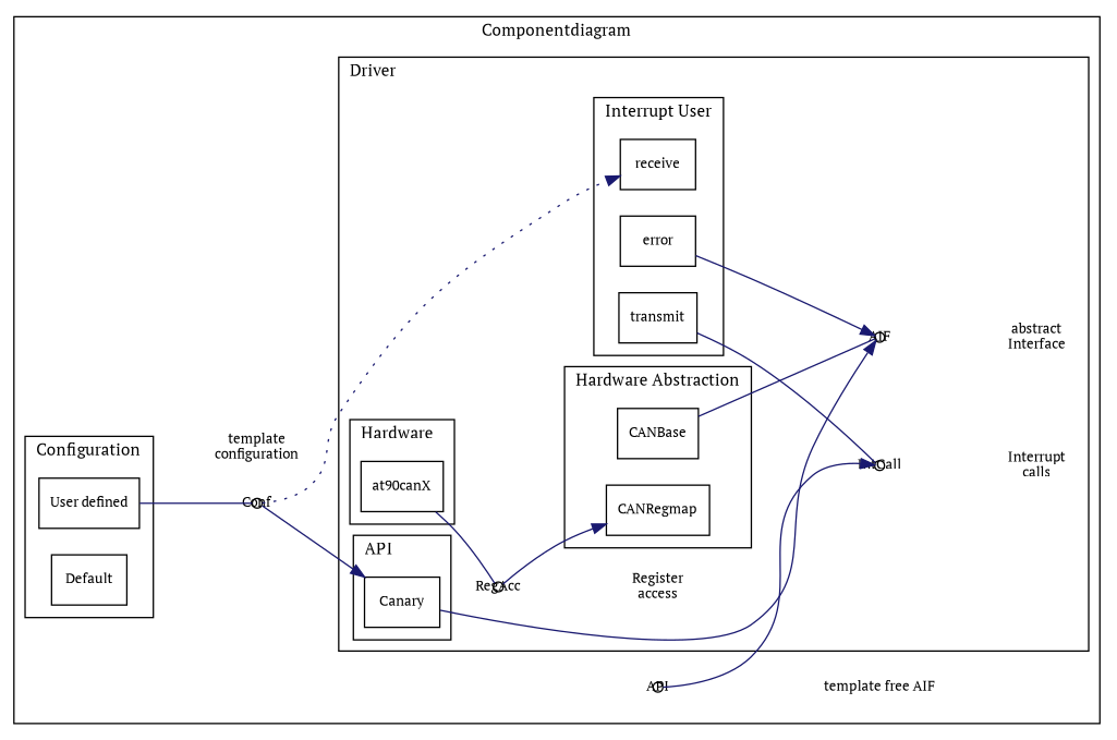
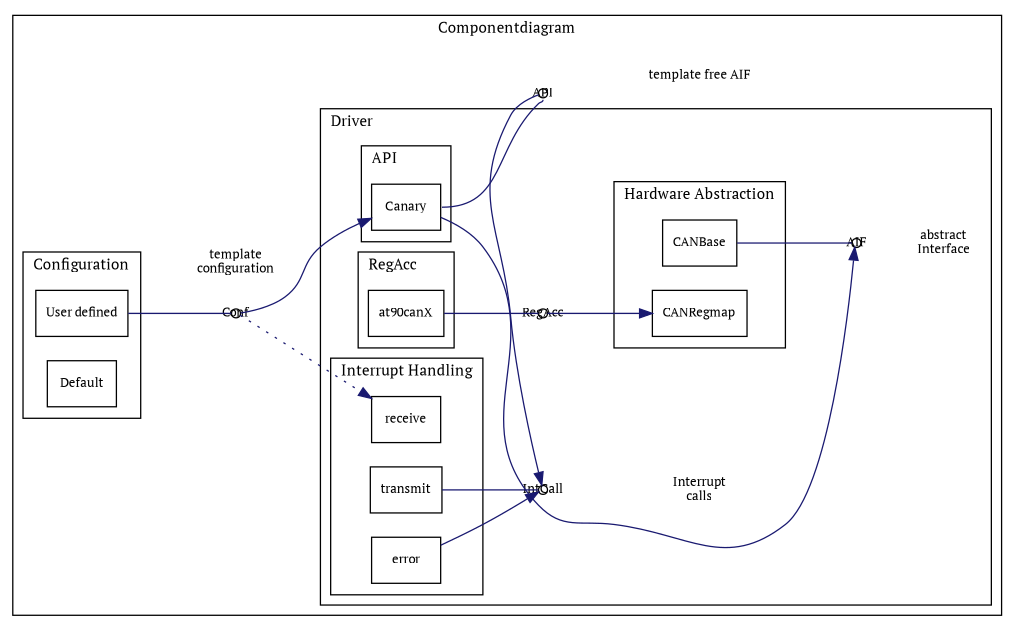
  digraph {
    clusterrank=local
    compound=true
    fontname="PT Serif"
    fontsize=12
    labelfontname=FreeSans
    labelfontsize=12
    rankdir=LR
    remincross=true
    node [fontname="PT Serif" fontsize=10 shape=record]
    edge [color=midnightblue dir=none fontname="PT Serif" fontsize=10 labelfontname=FreeSans labelfontsize=10 style=solid weight=10000]
    Conf [fixedsize=true shape=circle width=0.1]
    n2 [label="template\nconfiguration" shape=plaintext]
    n3 [label="User defined"]
    n4 [label=Default]
    at90canX
    CANBase
    CANRegmap
    receive
    transmit
    error
    Canary
    RegAcc [fixedsize=true shape=circle width=0.1]
-   n13 [label="Register\naccess" shape=plaintext]
    AIF [fixedsize=true shape=circle width=0.1]
    n15 [label="abstract\nInterface" shape=plaintext]
    IntCall [fixedsize=true shape=circle width=0.1]
    n17 [label="Interrupt\ncalls" shape=plaintext]
    API [fixedsize=true shape=circle width=0.1]
    n19 [label="template free AIF" shape=plaintext]
    subgraph cluster_1 {
      label=Componentdiagram
      API
      n19
      subgraph sub_2 {
        label=Componentdiagram
        rank=same
        Conf
        n2
      }
      subgraph cluster_3 {
        label=Configuration
        rank=same
        n3
        n4
      }
      subgraph cluster_4 {
        label=Driver
        labeljust=l
        RegAcc
-       n13
        AIF
        n15
        IntCall
        n17
        subgraph cluster_5 {
-         label=Hardware
+         label=RegAcc
          labeljust=l
          at90canX
        }
        subgraph cluster_6 {
          label="Hardware Abstraction"
          labeljust=l
          CANBase
          CANRegmap
        }
        subgraph cluster_7 {
-         label="Interrupt User"
+         label="Interrupt Handling"
          labeljust=l
          receive
          transmit
          error
        }
        subgraph cluster_8 {
          label=API
          labeljust=l
          Canary
        }
      }
    }
    Conf -> n2 [style=invis weight=100000]
    Conf -> receive [dir=forward style=dotted weight=""]
    Conf -> Canary [dir=forward weight=""]
    n3 -> Conf
    at90canX -> RegAcc
    CANBase -> AIF
    transmit -> IntCall
-   error -> AIF [dir=forward]
+   error -> IntCall [dir=forward]
    Canary -> AIF [constraint=false dir=forward]
+   Canary -> API [headport=s tailport=e weight=1000000]
    RegAcc -> CANRegmap [dir=forward]
-   RegAcc -> n13 [style=invis weight=100000]
    AIF -> n15 [style=invis weight=100000]
    IntCall -> n17 [style=invis weight=100000]
    API -> IntCall [dir=forward]
    API -> n19 [style=invis weight=100000]
  }
